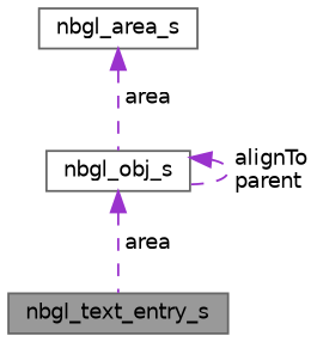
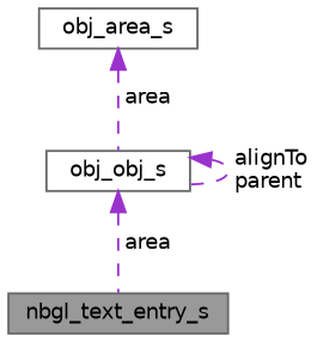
  digraph {
    node [color=gray40 fillcolor=white fontname=Helvetica fontsize=10 shape=box style=filled]
    edge [color=darkorchid3 dir=back fontname=Helvetica fontsize=10 labelfontname=Helvetica labelfontsize=10 style=dashed]
    n1 [fillcolor=grey60 fontcolor=black height=0.2 label=nbgl_text_entry_s width=0.4]
-   n2 [height=0.2 label=nbgl_obj_s width=0.4]
-   n3 [height=0.2 label=nbgl_area_s width=0.4]
+   n2 [height=0.2 label=obj_obj_s width=0.4]
+   n3 [height=0.2 label=obj_area_s width=0.4]
    n2 -> n1 [label=" area"]
    n2 -> n2 [label=" alignTo\nparent"]
    n3 -> n2 [label=" area"]
  }
